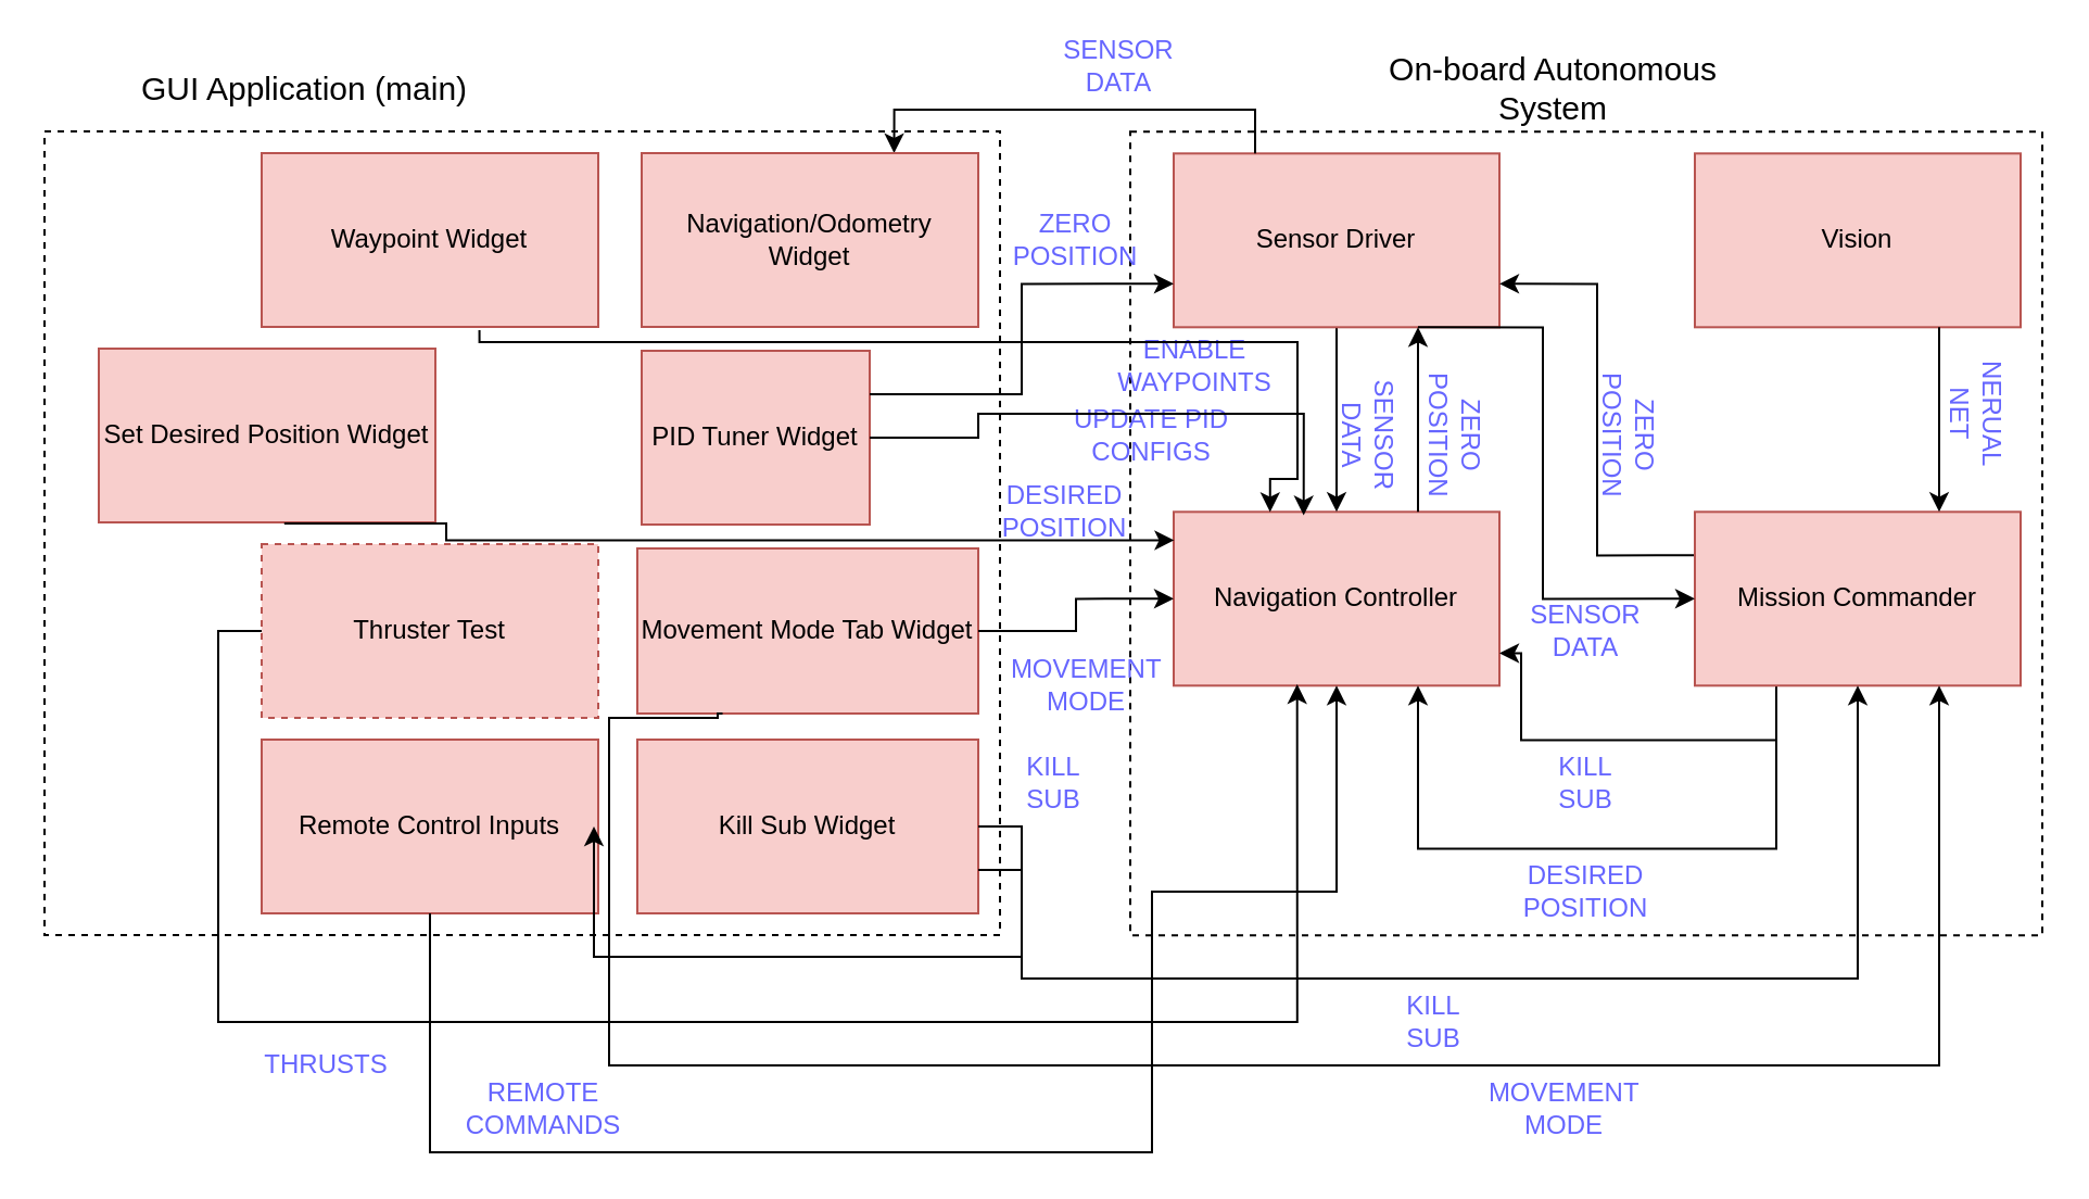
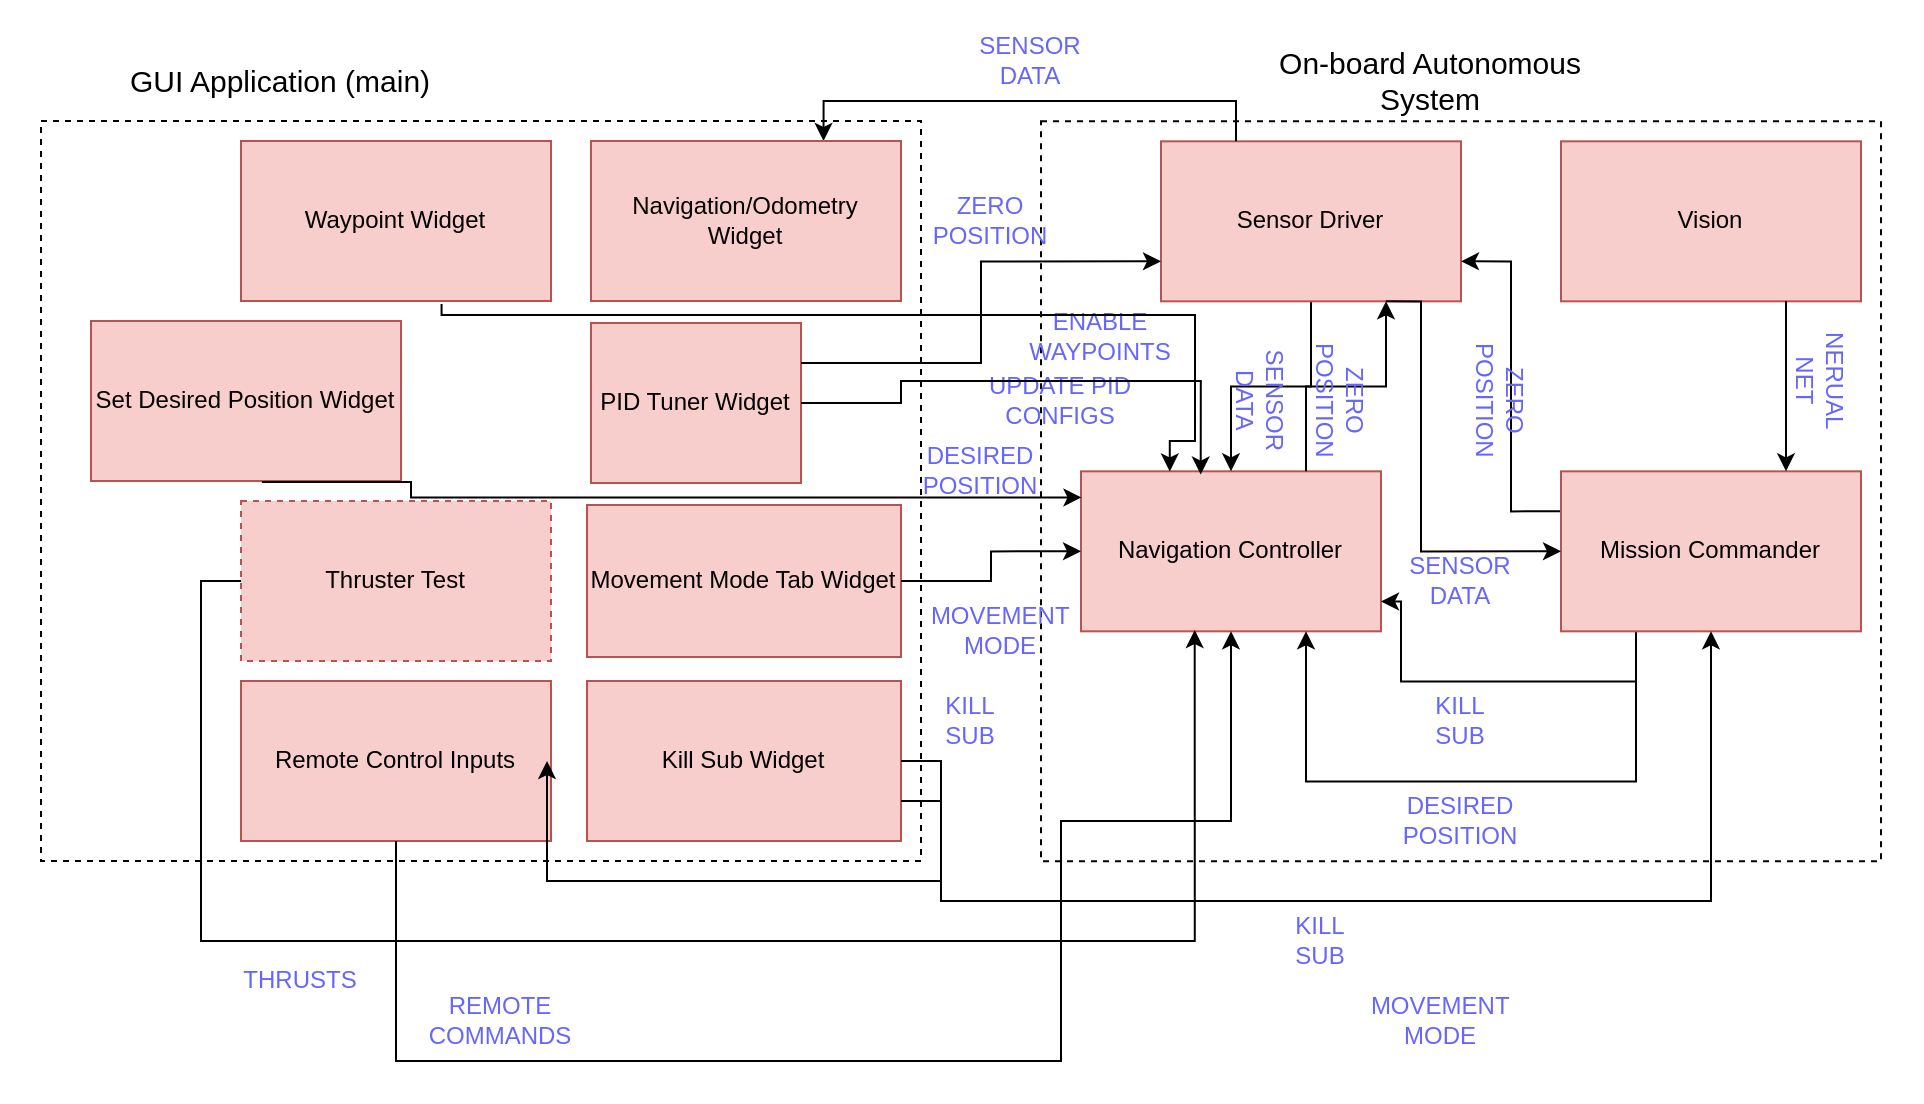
  <mxCell id="0" />
  <mxCell id="1" parent="0" />
  <mxCell id="2" value="" style="rounded=0;whiteSpace=wrap;html=1;fillColor=none;container=1;recursiveResize=1;dashed=1;" parent="1" vertex="1"><mxGeometry x="520" y="60.172" width="420" height="370" as="geometry" /></mxCell>
  <mxCell id="3" value="Navigation Controller" style="rounded=0;whiteSpace=wrap;html=1;fillColor=#f8cecc;strokeColor=#b85450;" parent="2" vertex="1"><mxGeometry x="20" y="174.983" width="150" height="80" as="geometry" /></mxCell>
  <mxCell id="4" style="edgeStyle=orthogonalEdgeStyle;rounded=0;orthogonalLoop=1;jettySize=auto;html=1;" parent="2" source="5" target="3" edge="1"><mxGeometry relative="1" as="geometry" /></mxCell>
- <mxCell id="5" value="Sensor Driver" style="rounded=0;whiteSpace=wrap;html=1;fillColor=#f8cecc;strokeColor=#b85450;" parent="2" vertex="1"><mxGeometry x="20" y="9.983" width="150" height="80" as="geometry" /></mxCell>
+ <mxCell id="5" value="Sensor Driver" style="rounded=0;whiteSpace=wrap;html=1;fillColor=#f8cecc;strokeColor=#b85450;" parent="2" vertex="1"><mxGeometry x="60" y="9.983" width="150" height="80" as="geometry" /></mxCell>
  <mxCell id="6" style="edgeStyle=orthogonalEdgeStyle;rounded=0;orthogonalLoop=1;jettySize=auto;html=1;exitX=0.75;exitY=0;exitDx=0;exitDy=0;entryX=0.75;entryY=1;entryDx=0;entryDy=0;" parent="2" source="3" target="5" edge="1"><mxGeometry relative="1" as="geometry" /></mxCell>
  <mxCell id="7" value="Vision" style="rounded=0;whiteSpace=wrap;html=1;fillColor=#f8cecc;strokeColor=#b85450;" parent="2" vertex="1"><mxGeometry x="260" y="9.983" width="150" height="80" as="geometry" /></mxCell>
  <mxCell id="8" style="edgeStyle=orthogonalEdgeStyle;rounded=0;orthogonalLoop=1;jettySize=auto;html=1;exitX=0;exitY=0.25;exitDx=0;exitDy=0;entryX=1;entryY=0.75;entryDx=0;entryDy=0;" parent="2" source="11" target="5" edge="1"><mxGeometry relative="1" as="geometry" /></mxCell>
  <mxCell id="9" style="edgeStyle=orthogonalEdgeStyle;rounded=0;orthogonalLoop=1;jettySize=auto;html=1;exitX=0.25;exitY=1;exitDx=0;exitDy=0;entryX=0.75;entryY=1;entryDx=0;entryDy=0;" parent="2" source="11" target="3" edge="1"><mxGeometry relative="1" as="geometry"><Array as="points"><mxPoint x="297" y="329.983" /><mxPoint x="133" y="329.983" /></Array></mxGeometry></mxCell>
  <mxCell id="10" style="edgeStyle=orthogonalEdgeStyle;rounded=0;orthogonalLoop=1;jettySize=auto;html=1;exitX=0.25;exitY=1;exitDx=0;exitDy=0;entryX=1;entryY=0.813;entryDx=0;entryDy=0;entryPerimeter=0;" parent="2" source="11" target="3" edge="1"><mxGeometry relative="1" as="geometry"><Array as="points"><mxPoint x="297" y="279.983" /><mxPoint x="180" y="279.983" /><mxPoint x="180" y="239.983" /></Array></mxGeometry></mxCell>
  <mxCell id="11" value="Mission Commander" style="rounded=0;whiteSpace=wrap;html=1;fillColor=#f8cecc;strokeColor=#b85450;" parent="2" vertex="1"><mxGeometry x="260" y="174.983" width="150" height="80" as="geometry" /></mxCell>
  <mxCell id="12" style="edgeStyle=orthogonalEdgeStyle;rounded=0;orthogonalLoop=1;jettySize=auto;html=1;exitX=0.75;exitY=1;exitDx=0;exitDy=0;entryX=0;entryY=0.5;entryDx=0;entryDy=0;" parent="2" source="5" target="11" edge="1"><mxGeometry relative="1" as="geometry"><Array as="points"><mxPoint x="190" y="89.983" /><mxPoint x="190" y="214.983" /></Array></mxGeometry></mxCell>
  <mxCell id="13" style="edgeStyle=orthogonalEdgeStyle;rounded=0;orthogonalLoop=1;jettySize=auto;html=1;exitX=0.75;exitY=1;exitDx=0;exitDy=0;entryX=0.75;entryY=0;entryDx=0;entryDy=0;" parent="2" source="7" target="11" edge="1"><mxGeometry relative="1" as="geometry" /></mxCell>
  <mxCell id="14" value="&lt;font color=&quot;#6666FF&quot;&gt;SENSOR DATA&lt;/font&gt;" style="text;html=1;strokeColor=none;fillColor=none;align=center;verticalAlign=middle;whiteSpace=wrap;rounded=0;rotation=90;" parent="2" vertex="1"><mxGeometry x="90" y="129.983" width="40" height="20" as="geometry" /></mxCell>
  <mxCell id="15" value="&lt;font color=&quot;#6666FF&quot;&gt;ZERO POSITION&lt;/font&gt;" style="text;html=1;align=center;verticalAlign=middle;whiteSpace=wrap;rounded=0;rotation=90;" parent="2" vertex="1"><mxGeometry x="130" y="129.983" width="40" height="20" as="geometry" /></mxCell>
  <mxCell id="16" value="&lt;font color=&quot;#6666FF&quot;&gt;SENSOR DATA&lt;/font&gt;" style="text;html=1;align=center;verticalAlign=middle;whiteSpace=wrap;rounded=0;rotation=0;" parent="2" vertex="1"><mxGeometry x="190" y="219.983" width="40" height="20" as="geometry" /></mxCell>
  <mxCell id="17" value="&lt;font color=&quot;#6666FF&quot;&gt;ZERO POSITION&lt;/font&gt;" style="text;html=1;align=center;verticalAlign=middle;whiteSpace=wrap;rounded=0;rotation=90;" parent="2" vertex="1"><mxGeometry x="210" y="129.983" width="40" height="20" as="geometry" /></mxCell>
  <mxCell id="18" value="&lt;div&gt;&lt;font color=&quot;#6666FF&quot;&gt;NERUAL NET&lt;/font&gt;&lt;/div&gt;" style="text;html=1;align=center;verticalAlign=middle;whiteSpace=wrap;rounded=0;rotation=90;" parent="2" vertex="1"><mxGeometry x="370" y="119.983" width="40" height="20" as="geometry" /></mxCell>
  <mxCell id="19" value="&lt;font color=&quot;#6666FF&quot;&gt;DESIRED POSITION&lt;br&gt;&lt;/font&gt;" style="text;html=1;align=center;verticalAlign=middle;whiteSpace=wrap;rounded=0;rotation=0;" parent="2" vertex="1"><mxGeometry x="190" y="339.983" width="40" height="20" as="geometry" /></mxCell>
  <mxCell id="20" value="&lt;font color=&quot;#6666FF&quot;&gt;KILL SUB&lt;br&gt;&lt;/font&gt;" style="text;html=1;align=center;verticalAlign=middle;whiteSpace=wrap;rounded=0;rotation=0;" parent="2" vertex="1"><mxGeometry x="190" y="289.983" width="40" height="20" as="geometry" /></mxCell>
  <mxCell id="21" value="&lt;font color=&quot;#6666FF&quot;&gt;UPDATE PID CONFIGS&lt;br&gt;&lt;/font&gt;" style="text;html=1;align=center;verticalAlign=middle;whiteSpace=wrap;rounded=0;rotation=0;" parent="2" vertex="1"><mxGeometry x="-40" y="130" width="100" height="20" as="geometry" /></mxCell>
  <mxCell id="22" value="&lt;font color=&quot;#6666FF&quot;&gt;ENABLE WAYPOINTS&lt;br&gt;&lt;/font&gt;" style="text;html=1;align=center;verticalAlign=middle;whiteSpace=wrap;rounded=0;rotation=0;" vertex="1" parent="2"><mxGeometry x="-20" y="98" width="100" height="20" as="geometry" /></mxCell>
  <mxCell id="23" style="edgeStyle=orthogonalEdgeStyle;rounded=0;orthogonalLoop=1;jettySize=auto;html=1;exitX=0.25;exitY=0;exitDx=0;exitDy=0;entryX=0.75;entryY=0;entryDx=0;entryDy=0;" parent="1" source="5" target="26" edge="1"><mxGeometry relative="1" as="geometry" /></mxCell>
  <mxCell id="24" value="&lt;font style=&quot;font-size: 15px&quot;&gt;On-board Autonomous System&lt;/font&gt;" style="text;html=1;strokeColor=none;fillColor=none;align=center;verticalAlign=middle;whiteSpace=wrap;rounded=0;dashed=1;" parent="1" vertex="1"><mxGeometry x="615" y="30" width="200" height="20" as="geometry" /></mxCell>
  <mxCell id="25" value="" style="rounded=0;whiteSpace=wrap;html=1;fillColor=none;container=1;recursiveResize=0;dashed=1;" parent="1" vertex="1"><mxGeometry x="20" y="60" width="440" height="370" as="geometry" /></mxCell>
  <mxCell id="26" value="Navigation/Odometry Widget" style="rounded=0;whiteSpace=wrap;html=1;fillColor=#f8cecc;strokeColor=#b85450;recursiveResize=0;" parent="25" vertex="1"><mxGeometry x="275" y="10" width="155" height="80" as="geometry" /></mxCell>
  <mxCell id="27" value="Kill Sub Widget" style="rounded=0;whiteSpace=wrap;html=1;fillColor=#f8cecc;strokeColor=#b85450;recursiveResize=0;" parent="25" vertex="1"><mxGeometry x="273" y="280" width="157" height="80" as="geometry" /></mxCell>
  <mxCell id="28" value="Movement Mode Tab Widget" style="rounded=0;whiteSpace=wrap;html=1;fillColor=#f8cecc;strokeColor=#b85450;recursiveResize=0;" parent="25" vertex="1"><mxGeometry x="273" y="192" width="157" height="76" as="geometry" /></mxCell>
  <mxCell id="29" value="PID Tuner Widget" style="rounded=0;whiteSpace=wrap;html=1;fillColor=#f8cecc;strokeColor=#b85450;recursiveResize=0;" parent="25" vertex="1"><mxGeometry x="275" y="101" width="105" height="80" as="geometry" /></mxCell>
  <mxCell id="30" value="Remote Control Inputs" style="rounded=0;whiteSpace=wrap;html=1;fillColor=#f8cecc;strokeColor=#b85450;recursiveResize=0;" parent="25" vertex="1"><mxGeometry x="100" y="280" width="155" height="80" as="geometry" /></mxCell>
  <mxCell id="31" value="Thruster Test" style="rounded=0;whiteSpace=wrap;html=1;fillColor=#f8cecc;strokeColor=#b85450;recursiveResize=0;dashed=1;" parent="25" vertex="1"><mxGeometry x="100" y="190" width="155" height="80" as="geometry" /></mxCell>
  <mxCell id="32" value="Set Desired Position Widget" style="rounded=0;whiteSpace=wrap;html=1;fillColor=#f8cecc;strokeColor=#b85450;recursiveResize=0;" vertex="1" parent="25"><mxGeometry x="25" y="100" width="155" height="80" as="geometry" /></mxCell>
  <mxCell id="33" value="Waypoint Widget" style="rounded=0;whiteSpace=wrap;html=1;fillColor=#f8cecc;strokeColor=#b85450;recursiveResize=0;" vertex="1" parent="25"><mxGeometry x="100" y="10" width="155" height="80" as="geometry" /></mxCell>
  <mxCell id="34" value="&lt;font style=&quot;font-size: 15px&quot;&gt;GUI Application (main)&lt;br&gt;&lt;/font&gt;" style="text;html=1;strokeColor=none;fillColor=none;align=center;verticalAlign=middle;whiteSpace=wrap;rounded=0;dashed=1;" parent="1" vertex="1"><mxGeometry x="40" y="30" width="200" height="20" as="geometry" /></mxCell>
  <mxCell id="35" value="&lt;font color=&quot;#6666FF&quot;&gt;SENSOR DATA&lt;/font&gt;" style="text;html=1;strokeColor=none;fillColor=none;align=center;verticalAlign=middle;whiteSpace=wrap;rounded=0;" parent="1" vertex="1"><mxGeometry x="495" y="20" width="40" height="20" as="geometry" /></mxCell>
  <mxCell id="36" style="edgeStyle=orthogonalEdgeStyle;rounded=0;orthogonalLoop=1;jettySize=auto;html=1;exitX=1;exitY=0.5;exitDx=0;exitDy=0;" parent="1" source="27" target="30" edge="1"><mxGeometry relative="1" as="geometry" /></mxCell>
  <mxCell id="37" value="&lt;font color=&quot;#6666FF&quot;&gt;KILL SUB&lt;br&gt;&lt;/font&gt;" style="text;html=1;align=center;verticalAlign=middle;whiteSpace=wrap;rounded=0;rotation=0;" parent="1" vertex="1"><mxGeometry x="465" y="350.155" width="40" height="20" as="geometry" /></mxCell>
  <mxCell id="38" style="edgeStyle=orthogonalEdgeStyle;rounded=0;orthogonalLoop=1;jettySize=auto;html=1;exitX=1;exitY=0.75;exitDx=0;exitDy=0;entryX=0.5;entryY=1;entryDx=0;entryDy=0;" parent="1" source="27" target="11" edge="1"><mxGeometry relative="1" as="geometry"><Array as="points"><mxPoint x="470" y="400" /><mxPoint x="470" y="450" /><mxPoint x="855" y="450" /></Array></mxGeometry></mxCell>
  <mxCell id="39" value="&lt;font color=&quot;#6666FF&quot;&gt;KILL SUB&lt;br&gt;&lt;/font&gt;" style="text;html=1;align=center;verticalAlign=middle;whiteSpace=wrap;rounded=0;rotation=0;" parent="1" vertex="1"><mxGeometry x="640" y="460.155" width="40" height="20" as="geometry" /></mxCell>
  <mxCell id="40" style="edgeStyle=orthogonalEdgeStyle;rounded=0;orthogonalLoop=1;jettySize=auto;html=1;exitX=1;exitY=0.5;exitDx=0;exitDy=0;entryX=0;entryY=0.5;entryDx=0;entryDy=0;" parent="1" source="28" target="3" edge="1"><mxGeometry relative="1" as="geometry" /></mxCell>
- <mxCell id="41" style="edgeStyle=orthogonalEdgeStyle;rounded=0;orthogonalLoop=1;jettySize=auto;html=1;exitX=0.25;exitY=1;exitDx=0;exitDy=0;entryX=0.75;entryY=1;entryDx=0;entryDy=0;" parent="1" source="28" target="11" edge="1"><mxGeometry relative="1" as="geometry"><Array as="points"><mxPoint x="330" y="328" /><mxPoint x="330" y="330" /><mxPoint x="280" y="330" /><mxPoint x="280" y="490" /><mxPoint x="892" y="490" /></Array></mxGeometry></mxCell>
  <mxCell id="42" value="&lt;font color=&quot;#6666FF&quot;&gt;MOVEMENT MODE&lt;br&gt;&lt;/font&gt;" style="text;html=1;align=center;verticalAlign=middle;whiteSpace=wrap;rounded=0;rotation=0;" parent="1" vertex="1"><mxGeometry x="700" y="500.155" width="40" height="20" as="geometry" /></mxCell>
  <mxCell id="43" value="&lt;font color=&quot;#6666FF&quot;&gt;MOVEMENT MODE&lt;br&gt;&lt;/font&gt;" style="text;html=1;align=center;verticalAlign=middle;whiteSpace=wrap;rounded=0;rotation=0;" parent="1" vertex="1"><mxGeometry x="480" y="305.155" width="40" height="20" as="geometry" /></mxCell>
  <mxCell id="44" style="edgeStyle=orthogonalEdgeStyle;rounded=0;orthogonalLoop=1;jettySize=auto;html=1;exitX=1;exitY=0.25;exitDx=0;exitDy=0;entryX=0;entryY=0.75;entryDx=0;entryDy=0;" parent="1" source="29" target="5" edge="1"><mxGeometry relative="1" as="geometry" /></mxCell>
  <mxCell id="45" value="&lt;font color=&quot;#6666FF&quot;&gt;ZERO POSITION&lt;/font&gt;" style="text;html=1;align=center;verticalAlign=middle;whiteSpace=wrap;rounded=0;rotation=0;" parent="1" vertex="1"><mxGeometry x="475" y="100.155" width="40" height="20" as="geometry" /></mxCell>
  <mxCell id="46" style="edgeStyle=orthogonalEdgeStyle;rounded=0;orthogonalLoop=1;jettySize=auto;html=1;exitX=1;exitY=0.5;exitDx=0;exitDy=0;entryX=0.399;entryY=0.02;entryDx=0;entryDy=0;entryPerimeter=0;" parent="1" source="29" target="3" edge="1"><mxGeometry relative="1" as="geometry"><Array as="points"><mxPoint x="450" y="190" /><mxPoint x="600" y="190" /></Array></mxGeometry></mxCell>
  <mxCell id="47" style="edgeStyle=orthogonalEdgeStyle;rounded=0;orthogonalLoop=1;jettySize=auto;html=1;entryX=0.5;entryY=1;entryDx=0;entryDy=0;" parent="1" source="30" target="3" edge="1"><mxGeometry relative="1" as="geometry"><Array as="points"><mxPoint x="198" y="530" /><mxPoint x="530" y="530" /><mxPoint x="530" y="410" /><mxPoint x="615" y="410" /></Array></mxGeometry></mxCell>
  <mxCell id="48" value="&lt;font color=&quot;#6666FF&quot;&gt;REMOTE COMMANDS&lt;br&gt;&lt;/font&gt;" style="text;html=1;align=center;verticalAlign=middle;whiteSpace=wrap;rounded=0;rotation=0;" parent="1" vertex="1"><mxGeometry x="230" y="500.155" width="40" height="20" as="geometry" /></mxCell>
  <mxCell id="49" style="edgeStyle=orthogonalEdgeStyle;rounded=0;orthogonalLoop=1;jettySize=auto;html=1;exitX=0;exitY=0.5;exitDx=0;exitDy=0;entryX=0.379;entryY=0.992;entryDx=0;entryDy=0;entryPerimeter=0;" parent="1" source="31" target="3" edge="1"><mxGeometry relative="1" as="geometry"><Array as="points"><mxPoint x="100" y="290" /><mxPoint x="100" y="470" /><mxPoint x="597" y="470" /></Array></mxGeometry></mxCell>
  <mxCell id="50" value="&lt;font color=&quot;#6666FF&quot;&gt;THRUSTS&lt;br&gt;&lt;/font&gt;" style="text;html=1;align=center;verticalAlign=middle;whiteSpace=wrap;rounded=0;rotation=0;" parent="1" vertex="1"><mxGeometry x="130" y="480.155" width="40" height="20" as="geometry" /></mxCell>
  <mxCell id="51" style="edgeStyle=orthogonalEdgeStyle;rounded=0;orthogonalLoop=1;jettySize=auto;html=1;exitX=0.551;exitY=1.006;exitDx=0;exitDy=0;entryX=0;entryY=0.25;entryDx=0;entryDy=0;exitPerimeter=0;" edge="1" parent="1" source="32"><mxGeometry relative="1" as="geometry"><mxPoint x="197.381" y="233" as="sourcePoint" /><mxPoint x="540.238" y="248.238" as="targetPoint" /><Array as="points"><mxPoint x="205" y="248" /></Array></mxGeometry></mxCell>
  <mxCell id="52" value="&lt;font color=&quot;#6666FF&quot;&gt;DESIRED POSITION&lt;br&gt;&lt;/font&gt;" style="text;html=1;align=center;verticalAlign=middle;whiteSpace=wrap;rounded=0;rotation=0;" parent="1" vertex="1"><mxGeometry x="470" y="225.155" width="40" height="20" as="geometry" /></mxCell>
  <mxCell id="53" style="edgeStyle=orthogonalEdgeStyle;rounded=0;orthogonalLoop=1;jettySize=auto;html=1;exitX=0.647;exitY=1.018;exitDx=0;exitDy=0;entryX=0.25;entryY=0;entryDx=0;entryDy=0;exitPerimeter=0;" edge="1" parent="1" source="33"><mxGeometry relative="1" as="geometry"><mxPoint x="204.381" y="147" as="sourcePoint" /><mxPoint x="584.381" y="235.238" as="targetPoint" /><Array as="points"><mxPoint x="220" y="157" /><mxPoint x="597" y="157" /><mxPoint x="597" y="220" /><mxPoint x="585" y="220" /></Array></mxGeometry></mxCell>
